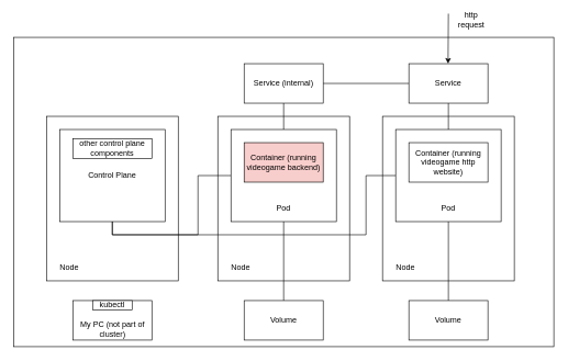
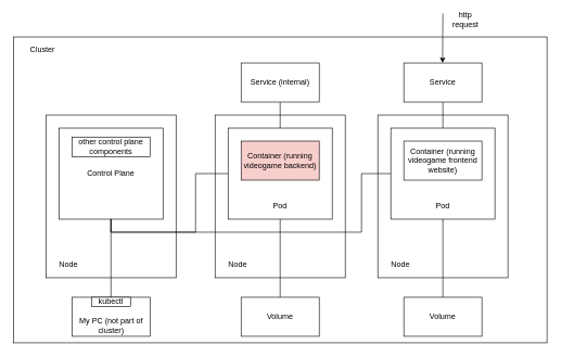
  <mxCell id="0" />
  <mxCell id="1" parent="0" />
  <mxCell id="2" value="" style="rounded=0;whiteSpace=wrap;html=1;" parent="1" vertex="1"><mxGeometry x="20" y="56" width="820" height="470" as="geometry" /></mxCell>
  <mxCell id="3" value="" style="rounded=0;whiteSpace=wrap;html=1;" parent="1" vertex="1"><mxGeometry x="70" y="176" width="200" height="250" as="geometry" /></mxCell>
  <mxCell id="4" value="" style="rounded=0;whiteSpace=wrap;html=1;" parent="1" vertex="1"><mxGeometry x="330" y="176" width="200" height="250" as="geometry" /></mxCell>
  <mxCell id="5" value="" style="rounded=0;whiteSpace=wrap;html=1;" parent="1" vertex="1"><mxGeometry x="580" y="176" width="200" height="250" as="geometry" /></mxCell>
  <mxCell id="6" value="Control Plane" style="rounded=0;whiteSpace=wrap;html=1;" parent="1" vertex="1"><mxGeometry x="90" y="196" width="160" height="140" as="geometry" /></mxCell>
+ <mxCell id="7" value="Cluster" style="text;html=1;strokeColor=none;fillColor=none;align=center;verticalAlign=middle;whiteSpace=wrap;rounded=0;" parent="1" vertex="1"><mxGeometry x="30" y="66" width="70" height="20" as="geometry" /></mxCell>
  <mxCell id="8" value="&lt;div&gt;Node&lt;br&gt;&lt;/div&gt;" style="text;html=1;strokeColor=none;fillColor=none;align=center;verticalAlign=middle;whiteSpace=wrap;rounded=0;" parent="1" vertex="1"><mxGeometry x="85" y="396" width="40" height="20" as="geometry" /></mxCell>
  <mxCell id="9" style="edgeStyle=orthogonalEdgeStyle;rounded=0;orthogonalLoop=1;jettySize=auto;html=1;entryX=0.5;entryY=1;entryDx=0;entryDy=0;endArrow=none;endFill=0;" parent="1" source="10" target="6" edge="1"><mxGeometry relative="1" as="geometry" /></mxCell>
  <mxCell id="10" value="" style="rounded=0;whiteSpace=wrap;html=1;" parent="1" vertex="1"><mxGeometry x="350" y="196" width="160" height="140" as="geometry" /></mxCell>
  <mxCell id="11" value="Container (running videogame backend)" style="rounded=0;whiteSpace=wrap;html=1;fillColor=#f8cecc;" parent="1" vertex="1"><mxGeometry x="370" y="216" width="120" height="60" as="geometry" /></mxCell>
  <mxCell id="12" value="Pod" style="text;html=1;strokeColor=none;fillColor=none;align=center;verticalAlign=middle;whiteSpace=wrap;rounded=0;" parent="1" vertex="1"><mxGeometry x="410" y="306" width="40" height="20" as="geometry" /></mxCell>
  <mxCell id="13" style="edgeStyle=orthogonalEdgeStyle;rounded=0;orthogonalLoop=1;jettySize=auto;html=1;entryX=0.5;entryY=1;entryDx=0;entryDy=0;endArrow=none;endFill=0;" parent="1" source="14" target="6" edge="1"><mxGeometry relative="1" as="geometry"><Array as="points"><mxPoint x="555" y="266" /><mxPoint x="555" y="356" /><mxPoint x="170" y="356" /></Array></mxGeometry></mxCell>
  <mxCell id="14" value="" style="rounded=0;whiteSpace=wrap;html=1;" parent="1" vertex="1"><mxGeometry x="600" y="196" width="160" height="140" as="geometry" /></mxCell>
- <mxCell id="15" value="Container (running videogame http website)" style="rounded=0;whiteSpace=wrap;html=1;" parent="1" vertex="1"><mxGeometry x="620" y="216" width="120" height="60" as="geometry" /></mxCell>
+ <mxCell id="15" value="Container (running videogame frontend website)" style="rounded=0;whiteSpace=wrap;html=1;" parent="1" vertex="1"><mxGeometry x="620" y="216" width="120" height="60" as="geometry" /></mxCell>
  <mxCell id="16" value="Pod" style="text;html=1;strokeColor=none;fillColor=none;align=center;verticalAlign=middle;whiteSpace=wrap;rounded=0;" parent="1" vertex="1"><mxGeometry x="660" y="306" width="40" height="20" as="geometry" /></mxCell>
  <mxCell id="17" style="edgeStyle=orthogonalEdgeStyle;rounded=0;orthogonalLoop=1;jettySize=auto;html=1;entryX=0.5;entryY=1;entryDx=0;entryDy=0;endArrow=none;endFill=0;" parent="1" source="18" target="10" edge="1"><mxGeometry relative="1" as="geometry" /></mxCell>
  <mxCell id="18" value="&lt;div&gt;Volume&lt;/div&gt;" style="rounded=0;whiteSpace=wrap;html=1;" parent="1" vertex="1"><mxGeometry x="370" y="456" width="120" height="60" as="geometry" /></mxCell>
  <mxCell id="19" style="edgeStyle=orthogonalEdgeStyle;rounded=0;orthogonalLoop=1;jettySize=auto;html=1;endArrow=none;endFill=0;" parent="1" source="20" target="14" edge="1"><mxGeometry relative="1" as="geometry" /></mxCell>
  <mxCell id="20" value="&lt;div&gt;Volume&lt;/div&gt;" style="rounded=0;whiteSpace=wrap;html=1;" parent="1" vertex="1"><mxGeometry x="620" y="456" width="120" height="60" as="geometry" /></mxCell>
  <mxCell id="21" value="&lt;div&gt;Node&lt;br&gt;&lt;/div&gt;" style="text;html=1;strokeColor=none;fillColor=none;align=center;verticalAlign=middle;whiteSpace=wrap;rounded=0;" parent="1" vertex="1"><mxGeometry x="345" y="396" width="40" height="20" as="geometry" /></mxCell>
  <mxCell id="22" value="&lt;div&gt;Node&lt;br&gt;&lt;/div&gt;" style="text;html=1;strokeColor=none;fillColor=none;align=center;verticalAlign=middle;whiteSpace=wrap;rounded=0;" parent="1" vertex="1"><mxGeometry x="595" y="396" width="40" height="20" as="geometry" /></mxCell>
  <mxCell id="23" style="edgeStyle=orthogonalEdgeStyle;rounded=0;orthogonalLoop=1;jettySize=auto;html=1;entryX=0.5;entryY=0;entryDx=0;entryDy=0;endArrow=none;endFill=0;" parent="1" source="24" target="10" edge="1"><mxGeometry relative="1" as="geometry" /></mxCell>
  <mxCell id="24" value="Service (internal)" style="rounded=0;whiteSpace=wrap;html=1;" parent="1" vertex="1"><mxGeometry x="370" y="96" width="120" height="60" as="geometry" /></mxCell>
  <mxCell id="25" style="edgeStyle=orthogonalEdgeStyle;rounded=0;orthogonalLoop=1;jettySize=auto;html=1;entryX=0.5;entryY=0;entryDx=0;entryDy=0;endArrow=none;endFill=0;" parent="1" source="27" target="14" edge="1"><mxGeometry relative="1" as="geometry" /></mxCell>
- <mxCell id="26" style="edgeStyle=orthogonalEdgeStyle;rounded=0;orthogonalLoop=1;jettySize=auto;html=1;entryX=1;entryY=0.5;entryDx=0;entryDy=0;endArrow=none;endFill=0;" parent="1" source="27" target="24" edge="1"><mxGeometry relative="1" as="geometry" /></mxCell>
  <mxCell id="27" value="Service" style="rounded=0;whiteSpace=wrap;html=1;" parent="1" vertex="1"><mxGeometry x="620" y="96" width="120" height="60" as="geometry" /></mxCell>
  <mxCell id="28" value="" style="endArrow=classic;html=1;entryX=0.5;entryY=0;entryDx=0;entryDy=0;" parent="1" edge="1"><mxGeometry width="50" height="50" relative="1" as="geometry"><mxPoint x="680" y="20" as="sourcePoint" /><mxPoint x="679.5" y="96" as="targetPoint" /></mxGeometry></mxCell>
  <mxCell id="29" value="http request" style="text;html=1;strokeColor=none;fillColor=none;align=center;verticalAlign=middle;whiteSpace=wrap;rounded=0;" parent="1" vertex="1"><mxGeometry x="695" y="20" width="40" height="20" as="geometry" /></mxCell>
  <mxCell id="30" value="other control plane components" style="rounded=0;whiteSpace=wrap;html=1;" parent="1" vertex="1"><mxGeometry x="110" y="210" width="120" height="30" as="geometry" /></mxCell>
  <mxCell id="31" value="" style="rounded=0;whiteSpace=wrap;html=1;" parent="1" vertex="1"><mxGeometry x="110" y="456" width="120" height="60" as="geometry" /></mxCell>
+ <mxCell id="32" style="edgeStyle=orthogonalEdgeStyle;rounded=0;orthogonalLoop=1;jettySize=auto;html=1;entryX=0.5;entryY=1;entryDx=0;entryDy=0;endArrow=none;endFill=0;" parent="1" source="33" target="6" edge="1"><mxGeometry relative="1" as="geometry" /></mxCell>
  <mxCell id="33" value="kubectl" style="rounded=0;whiteSpace=wrap;html=1;" parent="1" vertex="1"><mxGeometry x="140" y="456" width="60" height="14" as="geometry" /></mxCell>
  <mxCell id="34" value="My PC (not part of cluster)" style="text;html=1;strokeColor=none;fillColor=none;align=center;verticalAlign=middle;whiteSpace=wrap;rounded=0;" parent="1" vertex="1"><mxGeometry x="117.5" y="490" width="105" height="20" as="geometry" /></mxCell>
